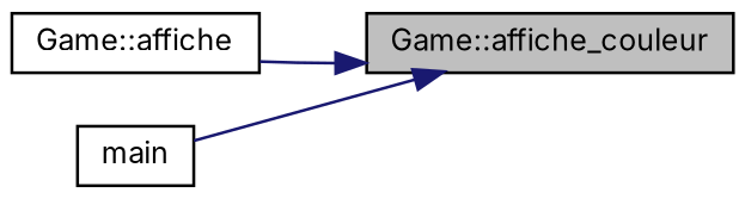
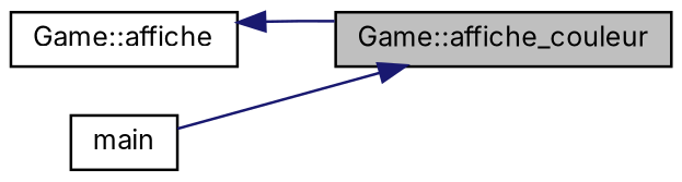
  digraph {
    fontname=Inter
    rankdir=RL
    node [color=black fillcolor=white fontname=Inter fontsize=10 shape=record style=filled]
    edge [color=midnightblue dir=back fontname=Inter fontsize=10 labelfontname=Helvetica labelfontsize=10 style=solid]
    n1 [fillcolor=grey75 fontcolor=black height=0.2 label="Game::affiche_couleur" width=0.4]
    n2 [height=0.2 label="Game::affiche" width=0.4]
    n3 [height=0.2 label=main width=0.4]
-   n1 -> n2
+   n2 -> n1
    n1 -> n3
  }
